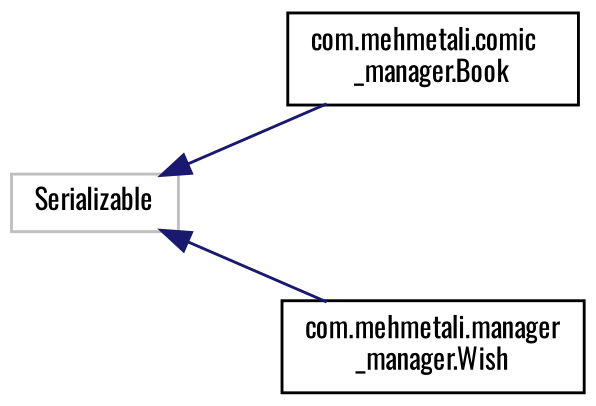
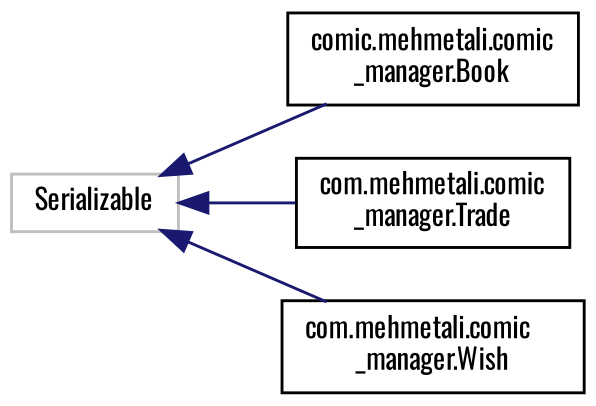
  digraph {
    fontname=Oswald
    rankdir=LR
    node [color=black fillcolor=white fontname=Oswald fontsize=10 shape=record style=filled]
    edge [color=midnightblue dir=back fontname=Oswald fontsize=10 labelfontname=Helvetica labelfontsize=10 style=solid]
    n1 [color=grey75 height=0.2 label=Serializable width=0.4]
-   n2 [height=0.2 label="com.mehmetali.comic\l_manager.Book" width=0.4]
-   n4 [height=0.2 label="com.mehmetali.manager\l_manager.Wish" width=0.4]
+   n2 [height=0.2 label="comic.mehmetali.comic\l_manager.Book" width=0.4]
+   n3 [height=0.2 label="com.mehmetali.comic\l_manager.Trade" width=0.4]
+   n4 [height=0.2 label="com.mehmetali.comic\l_manager.Wish" width=0.4]
    n1 -> n2
+   n1 -> n3
    n1 -> n4
  }
